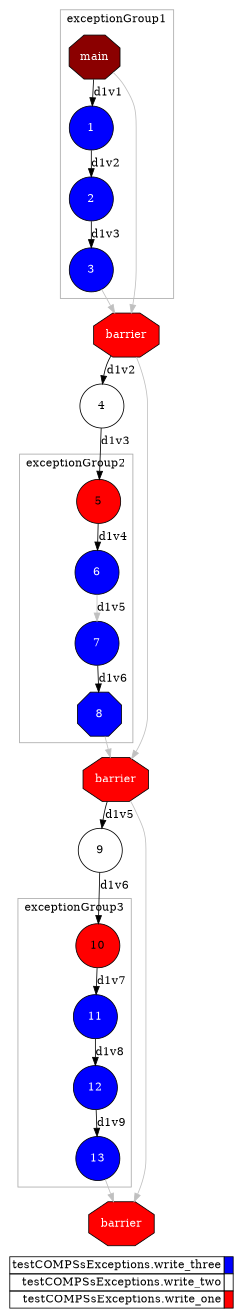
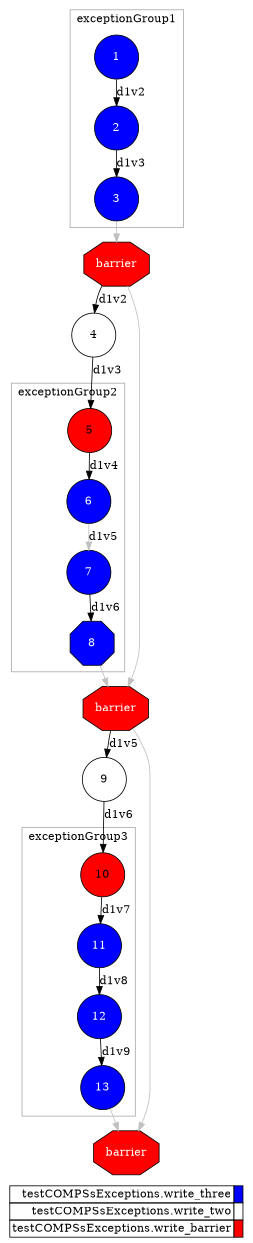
  digraph {
    compound=true
    labeljust=l
    rankdir=TB
    node [fillcolor="#0000ff" fontcolor="#ffffff" shape=circle style=filled]
-   n1 [fillcolor="#8B0000" fontcolor="#FFFFFF" height=0.75 label=main shape=octagon]
    1 [height=0.75]
    2 [height=0.75]
    3 [height=0.75]
    5 [fillcolor="#ff0000" fontcolor="#000000" height=0.75]
    6 [height=0.75]
    7 [height=0.75]
    8 [height=0.75 shape=octagon]
    10 [fillcolor="#ff0000" fontcolor="#000000" height=0.75]
    11 [height=0.75]
    12 [height=0.75]
    13 [height=0.75]
    n13 [fillcolor="#ff0000" fontcolor="#FFFFFF" height=0.75 label=barrier shape=octagon]
    4 [fillcolor="#ffffff" fontcolor="#000000" height=0.75]
    n15 [fillcolor="#ff0000" fontcolor="#FFFFFF" height=0.75 label=barrier shape=octagon]
    9 [fillcolor="#ffffff" fontcolor="#000000" height=0.75]
    n17 [fillcolor="#ff0000" fontcolor="#FFFFFF" height=0.75 label=barrier shape=octagon]
-   n18 [height=0.75 label=<       <table border="0" cellpadding="2" cellspacing="0" cellborder="1"> <tr> <td align="right">testCOMPSsExceptions.write_three</td> <td bgcolor="#0000ff">&nbsp;</td> </tr> <tr> <td align="right">testCOMPSsExceptions.write_two</td> <td bgcolor="#ffffff">&nbsp;</td> </tr> <tr> <td align="right">testCOMPSsExceptions.write_one</td> <td bgcolor="#ff0000">&nbsp;</td> </tr>       </table>     > shape=plaintext fillcolor="" fontcolor="" style=""]
+   n18 [height=0.75 label=<       <table border="0" cellpadding="2" cellspacing="0" cellborder="1"> <tr> <td align="right">testCOMPSsExceptions.write_three</td> <td bgcolor="#0000ff">&nbsp;</td> </tr> <tr> <td align="right">testCOMPSsExceptions.write_two</td> <td bgcolor="#ffffff">&nbsp;</td> </tr> <tr> <td align="right">testCOMPSsExceptions.write_barrier</td> <td bgcolor="#ff0000">&nbsp;</td> </tr>       </table>     > shape=plaintext fillcolor="" fontcolor="" style=""]
    subgraph sub_1 {
      ranksep=0.20
      n13
      4
      n15
      9
      n17
      subgraph cluster_2 {
        color="#A9A9A9"
        label=exceptionGroup1
        ranksep=0.20
        shape=rect
-       n1
        1
        2
        3
      }
      subgraph cluster_3 {
        color="#A9A9A9"
        label=exceptionGroup2
        ranksep=0.20
        shape=rect
        5
        6
        7
        8
      }
      subgraph cluster_4 {
        color="#A9A9A9"
        label=exceptionGroup3
        ranksep=0.20
        shape=rect
        10
        11
        12
        13
      }
    }
    subgraph sub_5 {
      label=Legend
      rank=sink
      ranksep=0.20
      n18
    }
-   n1 -> 1 [label=d1v1]
-   n1 -> n13 [color=grey]
    1 -> 2 [label=d1v2]
    2 -> 3 [label=d1v3]
    3 -> n13 [color=grey]
    5 -> 6 [label=d1v4]
    6 -> 7 [color=grey label=d1v5]
    7 -> 8 [label=d1v6]
    8 -> n15 [color=grey]
    10 -> 11 [label=d1v7]
    11 -> 12 [label=d1v8]
    12 -> 13 [label=d1v9]
    13 -> n17 [color=grey]
    n13 -> 4 [label=d1v2]
    n13 -> n15 [color=grey]
    4 -> 5 [label=d1v3]
    n15 -> 9 [label=d1v5]
    n15 -> n17 [color=grey]
    9 -> 10 [label=d1v6]
  }
